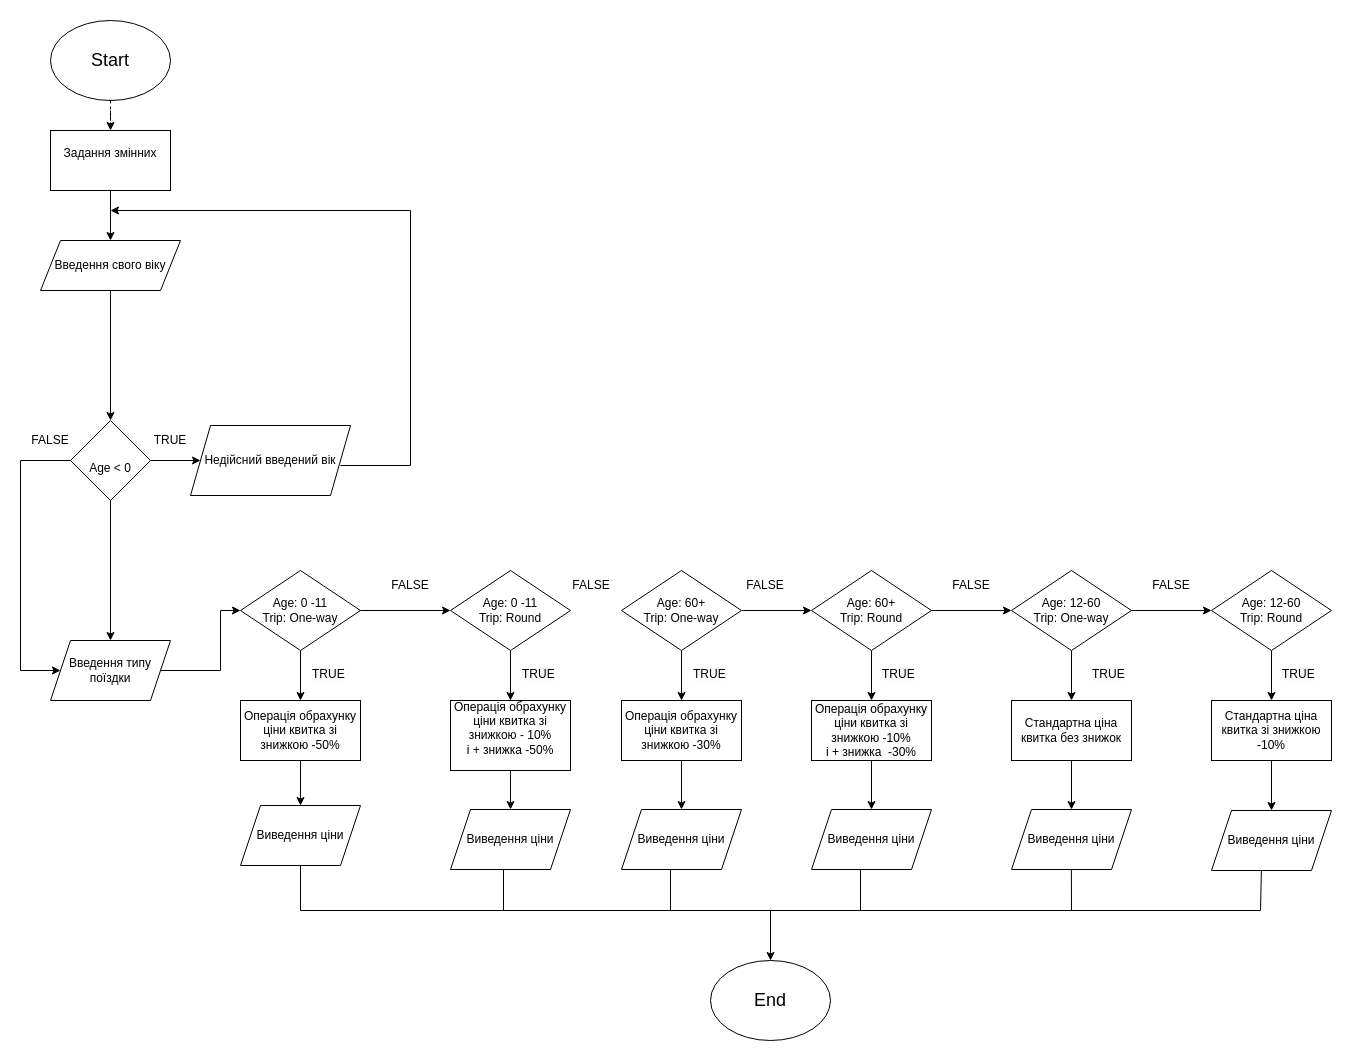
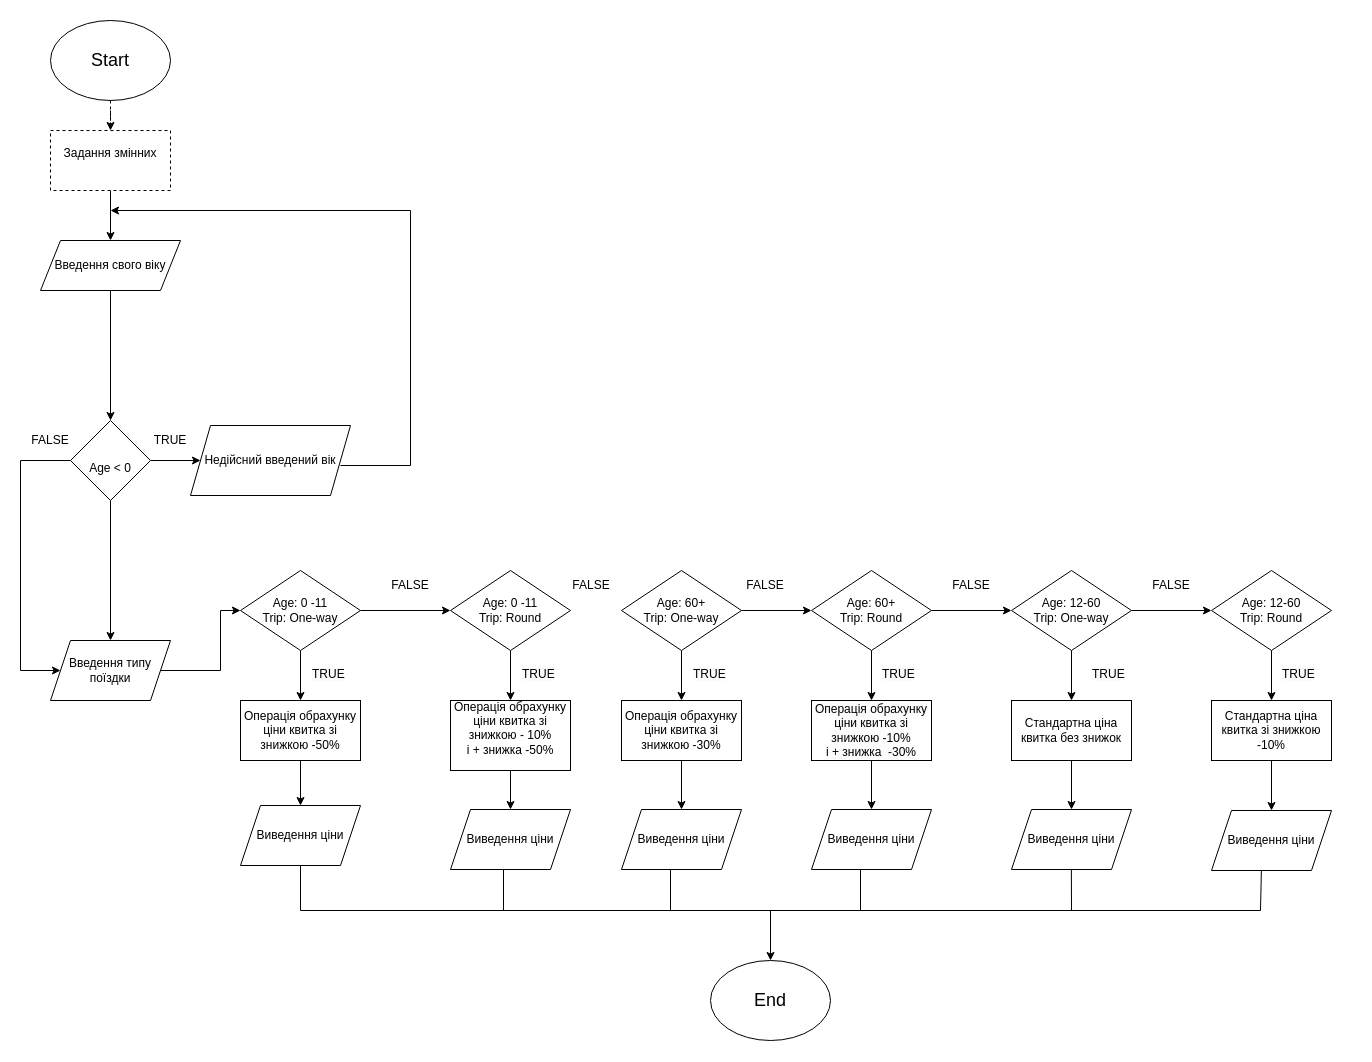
  <mxCell id="0" />
  <mxCell id="1" parent="0" />
  <mxCell id="2" value="" style="edgeStyle=orthogonalEdgeStyle;rounded=0;orthogonalLoop=1;jettySize=auto;html=1;dashed=1;" edge="1" parent="1" source="3" target="5"><mxGeometry relative="1" as="geometry" /></mxCell>
  <mxCell id="3" value="&lt;font style=&quot;font-size: 18px;&quot;&gt;Start&lt;/font&gt;" style="ellipse;whiteSpace=wrap;html=1;" vertex="1" parent="1"><mxGeometry x="50" y="20" width="120" height="80" as="geometry" /></mxCell>
  <mxCell id="4" value="" style="edgeStyle=orthogonalEdgeStyle;rounded=0;orthogonalLoop=1;jettySize=auto;html=1;" edge="1" parent="1" source="5" target="7"><mxGeometry relative="1" as="geometry" /></mxCell>
- <mxCell id="5" value="Задання змінних&lt;div&gt;&lt;br/&gt;&lt;/div&gt;" style="rounded=0;whiteSpace=wrap;html=1;" vertex="1" parent="1"><mxGeometry x="50" y="130" width="120" height="60" as="geometry" /></mxCell>
+ <mxCell id="5" value="Задання змінних&lt;div&gt;&lt;br/&gt;&lt;/div&gt;" style="rounded=0;whiteSpace=wrap;html=1;dashed=1;" vertex="1" parent="1"><mxGeometry x="50" y="130" width="120" height="60" as="geometry" /></mxCell>
  <mxCell id="6" value="" style="edgeStyle=orthogonalEdgeStyle;rounded=0;orthogonalLoop=1;jettySize=auto;html=1;entryX=0.5;entryY=0;entryDx=0;entryDy=0;" edge="1" parent="1" source="7" target="10"><mxGeometry relative="1" as="geometry"><mxPoint x="110.048" y="320.048" as="targetPoint" /></mxGeometry></mxCell>
  <mxCell id="7" value="Введення свого віку" style="shape=parallelogram;perimeter=parallelogramPerimeter;whiteSpace=wrap;html=1;fixedSize=1;rounded=0;" vertex="1" parent="1"><mxGeometry x="40" y="240" width="140" height="50" as="geometry" /></mxCell>
  <mxCell id="8" value="" style="edgeStyle=orthogonalEdgeStyle;rounded=0;orthogonalLoop=1;jettySize=auto;html=1;" edge="1" parent="1" source="10" target="11"><mxGeometry relative="1" as="geometry" /></mxCell>
  <mxCell id="9" value="" style="edgeStyle=orthogonalEdgeStyle;rounded=0;orthogonalLoop=1;jettySize=auto;html=1;" edge="1" parent="1" source="10" target="19"><mxGeometry relative="1" as="geometry" /></mxCell>
  <mxCell id="10" value="&lt;br&gt;Age &amp;lt; 0" style="rhombus;whiteSpace=wrap;html=1;" vertex="1" parent="1"><mxGeometry x="70" y="420" width="80" height="80" as="geometry" /></mxCell>
  <mxCell id="11" value="Недійсний введений вік" style="shape=parallelogram;perimeter=parallelogramPerimeter;whiteSpace=wrap;html=1;fixedSize=1;" vertex="1" parent="1"><mxGeometry x="190" y="425" width="160" height="70" as="geometry" /></mxCell>
  <mxCell id="12" value="TRUE" style="text;strokeColor=none;align=center;fillColor=none;html=1;verticalAlign=middle;whiteSpace=wrap;rounded=0;" vertex="1" parent="1"><mxGeometry x="140" y="425" width="60" height="30" as="geometry" /></mxCell>
  <mxCell id="13" value="" style="endArrow=none;html=1;rounded=0;" edge="1" parent="1"><mxGeometry width="50" height="50" relative="1" as="geometry"><mxPoint x="340" y="465" as="sourcePoint" /><mxPoint x="410" y="465" as="targetPoint" /></mxGeometry></mxCell>
  <mxCell id="14" value="" style="endArrow=none;html=1;rounded=0;" edge="1" parent="1"><mxGeometry width="50" height="50" relative="1" as="geometry"><mxPoint x="410" y="465" as="sourcePoint" /><mxPoint x="410" y="210" as="targetPoint" /></mxGeometry></mxCell>
  <mxCell id="15" value="" style="endArrow=classic;html=1;rounded=0;" edge="1" parent="1"><mxGeometry width="50" height="50" relative="1" as="geometry"><mxPoint x="410" y="210" as="sourcePoint" /><mxPoint x="110" y="210" as="targetPoint" /></mxGeometry></mxCell>
  <mxCell id="16" value="" style="endArrow=none;html=1;rounded=0;" edge="1" parent="1"><mxGeometry width="50" height="50" relative="1" as="geometry"><mxPoint x="20" y="460" as="sourcePoint" /><mxPoint x="70" y="460" as="targetPoint" /></mxGeometry></mxCell>
  <mxCell id="17" value="" style="endArrow=none;html=1;rounded=0;" edge="1" parent="1"><mxGeometry width="50" height="50" relative="1" as="geometry"><mxPoint x="20" y="670" as="sourcePoint" /><mxPoint x="20" y="460" as="targetPoint" /></mxGeometry></mxCell>
  <mxCell id="18" value="FALSE" style="text;strokeColor=none;align=center;fillColor=none;html=1;verticalAlign=middle;whiteSpace=wrap;rounded=0;" vertex="1" parent="1"><mxGeometry x="20" y="425" width="60" height="30" as="geometry" /></mxCell>
  <mxCell id="19" value="Введення типу поїздки" style="shape=parallelogram;perimeter=parallelogramPerimeter;whiteSpace=wrap;html=1;fixedSize=1;" vertex="1" parent="1"><mxGeometry x="50" y="640" width="120" height="60" as="geometry" /></mxCell>
  <mxCell id="20" value="" style="endArrow=classic;html=1;rounded=0;entryX=0;entryY=0.5;entryDx=0;entryDy=0;" edge="1" parent="1" target="19"><mxGeometry width="50" height="50" relative="1" as="geometry"><mxPoint x="20" y="670" as="sourcePoint" /><mxPoint x="70" y="620" as="targetPoint" /></mxGeometry></mxCell>
  <mxCell id="21" value="" style="edgeStyle=orthogonalEdgeStyle;rounded=0;orthogonalLoop=1;jettySize=auto;html=1;" edge="1" parent="1" source="23" target="25"><mxGeometry relative="1" as="geometry" /></mxCell>
  <mxCell id="22" value="" style="edgeStyle=orthogonalEdgeStyle;rounded=0;orthogonalLoop=1;jettySize=auto;html=1;" edge="1" parent="1" source="23" target="35"><mxGeometry relative="1" as="geometry" /></mxCell>
  <mxCell id="23" value="&lt;div&gt;Age: 0 -11&lt;/div&gt;&lt;div&gt;Trip: One-way&lt;/div&gt;" style="rhombus;whiteSpace=wrap;html=1;" vertex="1" parent="1"><mxGeometry x="240" y="570" width="120" height="80" as="geometry" /></mxCell>
  <mxCell id="24" value="" style="edgeStyle=orthogonalEdgeStyle;rounded=0;orthogonalLoop=1;jettySize=auto;html=1;" edge="1" parent="1" source="25" target="56"><mxGeometry relative="1" as="geometry" /></mxCell>
  <mxCell id="25" value="Операція обрахунку ціни квитка зі знижкою -50%" style="rounded=0;whiteSpace=wrap;html=1;" vertex="1" parent="1"><mxGeometry x="240" y="700" width="120" height="60" as="geometry" /></mxCell>
  <mxCell id="26" value="" style="edgeStyle=orthogonalEdgeStyle;rounded=0;orthogonalLoop=1;jettySize=auto;html=1;" edge="1" parent="1" source="28" target="33"><mxGeometry relative="1" as="geometry" /></mxCell>
  <mxCell id="27" value="" style="edgeStyle=orthogonalEdgeStyle;rounded=0;orthogonalLoop=1;jettySize=auto;html=1;" edge="1" parent="1" source="28" target="31"><mxGeometry relative="1" as="geometry" /></mxCell>
  <mxCell id="28" value="&lt;div&gt;Age: 60+&lt;/div&gt;&lt;div&gt;Trip: One-way&lt;/div&gt;" style="rhombus;whiteSpace=wrap;html=1;" vertex="1" parent="1"><mxGeometry x="621" y="570" width="120" height="80" as="geometry" /></mxCell>
  <mxCell id="29" value="" style="edgeStyle=orthogonalEdgeStyle;rounded=0;orthogonalLoop=1;jettySize=auto;html=1;" edge="1" parent="1" source="31" target="41"><mxGeometry relative="1" as="geometry" /></mxCell>
  <mxCell id="30" value="" style="edgeStyle=orthogonalEdgeStyle;rounded=0;orthogonalLoop=1;jettySize=auto;html=1;" edge="1" parent="1" source="31" target="44"><mxGeometry relative="1" as="geometry" /></mxCell>
  <mxCell id="31" value="&lt;div&gt;Age: 60+&lt;/div&gt;&lt;div&gt;Trip: Round&lt;/div&gt;" style="rhombus;whiteSpace=wrap;html=1;" vertex="1" parent="1"><mxGeometry x="811" y="570" width="120" height="80" as="geometry" /></mxCell>
  <mxCell id="32" value="" style="edgeStyle=orthogonalEdgeStyle;rounded=0;orthogonalLoop=1;jettySize=auto;html=1;" edge="1" parent="1" source="33" target="58"><mxGeometry relative="1" as="geometry" /></mxCell>
  <mxCell id="33" value="Операція обрахунку ціни квитка зі знижкою -30%" style="rounded=0;whiteSpace=wrap;html=1;" vertex="1" parent="1"><mxGeometry x="621" y="700" width="120" height="60" as="geometry" /></mxCell>
  <mxCell id="34" value="" style="edgeStyle=orthogonalEdgeStyle;rounded=0;orthogonalLoop=1;jettySize=auto;html=1;" edge="1" parent="1" source="35" target="37"><mxGeometry relative="1" as="geometry" /></mxCell>
  <mxCell id="35" value="&lt;div&gt;Age: 0 -11&lt;/div&gt;&lt;div&gt;Trip: Round&lt;/div&gt;" style="rhombus;whiteSpace=wrap;html=1;" vertex="1" parent="1"><mxGeometry x="450" y="570" width="120" height="80" as="geometry" /></mxCell>
  <mxCell id="36" value="" style="edgeStyle=orthogonalEdgeStyle;rounded=0;orthogonalLoop=1;jettySize=auto;html=1;" edge="1" parent="1" source="37" target="57"><mxGeometry relative="1" as="geometry" /></mxCell>
  <mxCell id="37" value="Операція обрахунку ціни квитка зі знижкою - 10%&lt;div&gt;і + знижка -50%&lt;br&gt;&lt;br&gt;&lt;/div&gt;" style="whiteSpace=wrap;html=1;" vertex="1" parent="1"><mxGeometry x="450" y="700" width="120" height="70" as="geometry" /></mxCell>
  <mxCell id="38" value="&lt;span style=&quot;color: rgb(0, 0, 0); font-family: Helvetica; font-size: 12px; font-style: normal; font-variant-ligatures: normal; font-variant-caps: normal; font-weight: 400; letter-spacing: normal; orphans: 2; text-align: center; text-indent: 0px; text-transform: none; widows: 2; word-spacing: 0px; -webkit-text-stroke-width: 0px; white-space: normal; background-color: rgb(251, 251, 251); text-decoration-thickness: initial; text-decoration-style: initial; text-decoration-color: initial; display: inline !important; float: none;&quot;&gt;TRUE&lt;/span&gt;" style="text;whiteSpace=wrap;html=1;" vertex="1" parent="1"><mxGeometry x="691" y="660" width="70" height="30" as="geometry" /></mxCell>
  <mxCell id="39" value="FALSE" style="text;strokeColor=none;align=center;fillColor=none;html=1;verticalAlign=middle;whiteSpace=wrap;rounded=0;" vertex="1" parent="1"><mxGeometry x="735" y="570" width="60" height="30" as="geometry" /></mxCell>
  <mxCell id="40" value="" style="edgeStyle=orthogonalEdgeStyle;rounded=0;orthogonalLoop=1;jettySize=auto;html=1;" edge="1" parent="1" source="41" target="59"><mxGeometry relative="1" as="geometry" /></mxCell>
  <mxCell id="41" value="&lt;br&gt;&lt;span style=&quot;color: rgb(0, 0, 0); font-family: Helvetica; font-size: 12px; font-style: normal; font-variant-ligatures: normal; font-variant-caps: normal; font-weight: 400; letter-spacing: normal; orphans: 2; text-align: center; text-indent: 0px; text-transform: none; widows: 2; word-spacing: 0px; -webkit-text-stroke-width: 0px; white-space: normal; background-color: rgb(251, 251, 251); text-decoration-thickness: initial; text-decoration-style: initial; text-decoration-color: initial; display: inline !important; float: none;&quot;&gt;Операція обрахунку ціни квитка зі знижкою -10%&lt;/span&gt;&lt;div&gt;&lt;span style=&quot;color: rgb(0, 0, 0); font-family: Helvetica; font-size: 12px; font-style: normal; font-variant-ligatures: normal; font-variant-caps: normal; font-weight: 400; letter-spacing: normal; orphans: 2; text-align: center; text-indent: 0px; text-transform: none; widows: 2; word-spacing: 0px; -webkit-text-stroke-width: 0px; white-space: normal; background-color: rgb(251, 251, 251); text-decoration-thickness: initial; text-decoration-style: initial; text-decoration-color: initial; display: inline !important; float: none;&quot;&gt;і + знижка&amp;nbsp; -30%&lt;br&gt;&lt;/span&gt;&lt;div&gt;&lt;br&gt;&lt;/div&gt;&lt;/div&gt;" style="whiteSpace=wrap;html=1;" vertex="1" parent="1"><mxGeometry x="811" y="700" width="120" height="60" as="geometry" /></mxCell>
  <mxCell id="42" value="" style="edgeStyle=orthogonalEdgeStyle;rounded=0;orthogonalLoop=1;jettySize=auto;html=1;" edge="1" parent="1" source="44" target="47"><mxGeometry relative="1" as="geometry" /></mxCell>
  <mxCell id="43" value="" style="edgeStyle=orthogonalEdgeStyle;rounded=0;orthogonalLoop=1;jettySize=auto;html=1;" edge="1" parent="1" source="44" target="49"><mxGeometry relative="1" as="geometry" /></mxCell>
  <mxCell id="44" value="&lt;div&gt;Age: 12-60&lt;/div&gt;&lt;div&gt;Trip: One-way&lt;/div&gt;" style="rhombus;whiteSpace=wrap;html=1;" vertex="1" parent="1"><mxGeometry x="1011" y="570" width="120" height="80" as="geometry" /></mxCell>
  <mxCell id="45" value="FALSE" style="text;strokeColor=none;align=center;fillColor=none;html=1;verticalAlign=middle;whiteSpace=wrap;rounded=0;" vertex="1" parent="1"><mxGeometry x="941" y="570" width="60" height="30" as="geometry" /></mxCell>
  <mxCell id="46" value="" style="edgeStyle=orthogonalEdgeStyle;rounded=0;orthogonalLoop=1;jettySize=auto;html=1;" edge="1" parent="1" source="47" target="60"><mxGeometry relative="1" as="geometry" /></mxCell>
  <mxCell id="47" value="Стандартна ціна квитка без знижок" style="whiteSpace=wrap;html=1;" vertex="1" parent="1"><mxGeometry x="1011" y="700" width="120" height="60" as="geometry" /></mxCell>
  <mxCell id="48" value="" style="edgeStyle=orthogonalEdgeStyle;rounded=0;orthogonalLoop=1;jettySize=auto;html=1;" edge="1" parent="1" source="49" target="51"><mxGeometry relative="1" as="geometry" /></mxCell>
  <mxCell id="49" value="&lt;div&gt;Age: 12-60&lt;/div&gt;&lt;div&gt;Trip: Round&lt;/div&gt;" style="rhombus;whiteSpace=wrap;html=1;" vertex="1" parent="1"><mxGeometry x="1211" y="570" width="120" height="80" as="geometry" /></mxCell>
  <mxCell id="50" value="" style="edgeStyle=orthogonalEdgeStyle;rounded=0;orthogonalLoop=1;jettySize=auto;html=1;" edge="1" parent="1" source="51" target="61"><mxGeometry relative="1" as="geometry" /></mxCell>
  <mxCell id="51" value="Стандартна ціна квитка зі знижкою -10%" style="whiteSpace=wrap;html=1;" vertex="1" parent="1"><mxGeometry x="1211" y="700" width="120" height="60" as="geometry" /></mxCell>
  <mxCell id="52" value="FALSE" style="text;strokeColor=none;align=center;fillColor=none;html=1;verticalAlign=middle;whiteSpace=wrap;rounded=0;" vertex="1" parent="1"><mxGeometry x="1141" y="570" width="60" height="30" as="geometry" /></mxCell>
  <mxCell id="53" value="&lt;span style=&quot;color: rgb(0, 0, 0); font-family: Helvetica; font-size: 12px; font-style: normal; font-variant-ligatures: normal; font-variant-caps: normal; font-weight: 400; letter-spacing: normal; orphans: 2; text-align: center; text-indent: 0px; text-transform: none; widows: 2; word-spacing: 0px; -webkit-text-stroke-width: 0px; white-space: normal; background-color: rgb(251, 251, 251); text-decoration-thickness: initial; text-decoration-style: initial; text-decoration-color: initial; display: inline !important; float: none;&quot;&gt;TRUE&lt;/span&gt;" style="text;whiteSpace=wrap;html=1;" vertex="1" parent="1"><mxGeometry x="880" y="660" width="70" height="30" as="geometry" /></mxCell>
  <mxCell id="54" value="&lt;span style=&quot;color: rgb(0, 0, 0); font-family: Helvetica; font-size: 12px; font-style: normal; font-variant-ligatures: normal; font-variant-caps: normal; font-weight: 400; letter-spacing: normal; orphans: 2; text-align: center; text-indent: 0px; text-transform: none; widows: 2; word-spacing: 0px; -webkit-text-stroke-width: 0px; white-space: normal; background-color: rgb(251, 251, 251); text-decoration-thickness: initial; text-decoration-style: initial; text-decoration-color: initial; display: inline !important; float: none;&quot;&gt;TRUE&lt;/span&gt;" style="text;whiteSpace=wrap;html=1;" vertex="1" parent="1"><mxGeometry x="1090" y="660" width="70" height="30" as="geometry" /></mxCell>
  <mxCell id="55" value="&lt;span style=&quot;color: rgb(0, 0, 0); font-family: Helvetica; font-size: 12px; font-style: normal; font-variant-ligatures: normal; font-variant-caps: normal; font-weight: 400; letter-spacing: normal; orphans: 2; text-align: center; text-indent: 0px; text-transform: none; widows: 2; word-spacing: 0px; -webkit-text-stroke-width: 0px; white-space: normal; background-color: rgb(251, 251, 251); text-decoration-thickness: initial; text-decoration-style: initial; text-decoration-color: initial; display: inline !important; float: none;&quot;&gt;TRUE&lt;/span&gt;" style="text;whiteSpace=wrap;html=1;" vertex="1" parent="1"><mxGeometry x="1280" y="660" width="70" height="30" as="geometry" /></mxCell>
  <mxCell id="56" value="Виведення ціни" style="shape=parallelogram;perimeter=parallelogramPerimeter;whiteSpace=wrap;html=1;fixedSize=1;rounded=0;" vertex="1" parent="1"><mxGeometry x="240" y="805" width="120" height="60" as="geometry" /></mxCell>
  <mxCell id="57" value="Виведення ціни" style="shape=parallelogram;perimeter=parallelogramPerimeter;whiteSpace=wrap;html=1;fixedSize=1;rounded=0;" vertex="1" parent="1"><mxGeometry x="450" y="809" width="120" height="60" as="geometry" /></mxCell>
  <mxCell id="58" value="Виведення ціни" style="shape=parallelogram;perimeter=parallelogramPerimeter;whiteSpace=wrap;html=1;fixedSize=1;rounded=0;" vertex="1" parent="1"><mxGeometry x="621" y="809" width="120" height="60" as="geometry" /></mxCell>
  <mxCell id="59" value="Виведення ціни" style="shape=parallelogram;perimeter=parallelogramPerimeter;whiteSpace=wrap;html=1;fixedSize=1;rounded=0;" vertex="1" parent="1"><mxGeometry x="811" y="809" width="120" height="60" as="geometry" /></mxCell>
  <mxCell id="60" value="Виведення ціни" style="shape=parallelogram;perimeter=parallelogramPerimeter;whiteSpace=wrap;html=1;fixedSize=1;rounded=0;" vertex="1" parent="1"><mxGeometry x="1011" y="809" width="120" height="60" as="geometry" /></mxCell>
  <mxCell id="61" value="Виведення ціни" style="shape=parallelogram;perimeter=parallelogramPerimeter;whiteSpace=wrap;html=1;fixedSize=1;rounded=0;" vertex="1" parent="1"><mxGeometry x="1211" y="810" width="120" height="60" as="geometry" /></mxCell>
  <mxCell id="62" value="FALSE" style="text;strokeColor=none;align=center;fillColor=none;html=1;verticalAlign=middle;whiteSpace=wrap;rounded=0;" vertex="1" parent="1"><mxGeometry x="380" y="570" width="60" height="30" as="geometry" /></mxCell>
  <mxCell id="63" value="FALSE" style="text;strokeColor=none;align=center;fillColor=none;html=1;verticalAlign=middle;whiteSpace=wrap;rounded=0;" vertex="1" parent="1"><mxGeometry x="561" y="570" width="60" height="30" as="geometry" /></mxCell>
  <mxCell id="64" value="&lt;span style=&quot;color: rgb(0, 0, 0); font-family: Helvetica; font-size: 12px; font-style: normal; font-variant-ligatures: normal; font-variant-caps: normal; font-weight: 400; letter-spacing: normal; orphans: 2; text-align: center; text-indent: 0px; text-transform: none; widows: 2; word-spacing: 0px; -webkit-text-stroke-width: 0px; white-space: normal; background-color: rgb(251, 251, 251); text-decoration-thickness: initial; text-decoration-style: initial; text-decoration-color: initial; display: inline !important; float: none;&quot;&gt;TRUE&lt;/span&gt;" style="text;whiteSpace=wrap;html=1;" vertex="1" parent="1"><mxGeometry x="310" y="660" width="70" height="30" as="geometry" /></mxCell>
  <mxCell id="65" value="&lt;span style=&quot;color: rgb(0, 0, 0); font-family: Helvetica; font-size: 12px; font-style: normal; font-variant-ligatures: normal; font-variant-caps: normal; font-weight: 400; letter-spacing: normal; orphans: 2; text-align: center; text-indent: 0px; text-transform: none; widows: 2; word-spacing: 0px; -webkit-text-stroke-width: 0px; white-space: normal; background-color: rgb(251, 251, 251); text-decoration-thickness: initial; text-decoration-style: initial; text-decoration-color: initial; display: inline !important; float: none;&quot;&gt;TRUE&lt;/span&gt;" style="text;whiteSpace=wrap;html=1;" vertex="1" parent="1"><mxGeometry x="520" y="660" width="70" height="30" as="geometry" /></mxCell>
  <mxCell id="66" value="" style="endArrow=none;html=1;rounded=0;" edge="1" parent="1"><mxGeometry width="50" height="50" relative="1" as="geometry"><mxPoint x="300" y="910" as="sourcePoint" /><mxPoint x="300" y="865" as="targetPoint" /></mxGeometry></mxCell>
  <mxCell id="67" value="" style="endArrow=none;html=1;rounded=0;" edge="1" parent="1"><mxGeometry width="50" height="50" relative="1" as="geometry"><mxPoint x="503" y="910" as="sourcePoint" /><mxPoint x="503" y="869" as="targetPoint" /></mxGeometry></mxCell>
  <mxCell id="68" value="" style="endArrow=none;html=1;rounded=0;" edge="1" parent="1"><mxGeometry width="50" height="50" relative="1" as="geometry"><mxPoint x="670" y="910" as="sourcePoint" /><mxPoint x="670" y="869" as="targetPoint" /></mxGeometry></mxCell>
  <mxCell id="69" value="" style="endArrow=none;html=1;rounded=0;" edge="1" parent="1"><mxGeometry width="50" height="50" relative="1" as="geometry"><mxPoint x="860" y="910" as="sourcePoint" /><mxPoint x="860" y="869" as="targetPoint" /></mxGeometry></mxCell>
  <mxCell id="70" value="" style="endArrow=none;html=1;rounded=0;" edge="1" parent="1"><mxGeometry width="50" height="50" relative="1" as="geometry"><mxPoint x="1071" y="910" as="sourcePoint" /><mxPoint x="1070.87" y="869" as="targetPoint" /></mxGeometry></mxCell>
  <mxCell id="71" value="" style="endArrow=none;html=1;rounded=0;" edge="1" parent="1"><mxGeometry width="50" height="50" relative="1" as="geometry"><mxPoint x="300" y="910" as="sourcePoint" /><mxPoint x="1260" y="910" as="targetPoint" /></mxGeometry></mxCell>
  <mxCell id="72" value="" style="endArrow=none;html=1;rounded=0;" edge="1" parent="1"><mxGeometry width="50" height="50" relative="1" as="geometry"><mxPoint x="1260" y="910" as="sourcePoint" /><mxPoint x="1260.89" y="870" as="targetPoint" /></mxGeometry></mxCell>
  <mxCell id="73" value="&lt;font style=&quot;font-size: 18px;&quot;&gt;End&lt;/font&gt;" style="ellipse;whiteSpace=wrap;html=1;" vertex="1" parent="1"><mxGeometry x="710" y="960" width="120" height="80" as="geometry" /></mxCell>
  <mxCell id="74" value="" style="endArrow=classic;html=1;rounded=0;entryX=0.5;entryY=0;entryDx=0;entryDy=0;" edge="1" parent="1" target="73"><mxGeometry width="50" height="50" relative="1" as="geometry"><mxPoint x="770" y="910" as="sourcePoint" /><mxPoint x="850" y="900" as="targetPoint" /></mxGeometry></mxCell>
  <mxCell id="75" value="" style="endArrow=none;html=1;rounded=0;" edge="1" parent="1"><mxGeometry width="50" height="50" relative="1" as="geometry"><mxPoint x="160" y="670" as="sourcePoint" /><mxPoint x="220" y="670" as="targetPoint" /></mxGeometry></mxCell>
  <mxCell id="76" value="" style="endArrow=none;html=1;rounded=0;" edge="1" parent="1"><mxGeometry width="50" height="50" relative="1" as="geometry"><mxPoint x="220" y="670" as="sourcePoint" /><mxPoint x="220" y="610" as="targetPoint" /></mxGeometry></mxCell>
  <mxCell id="77" value="" style="endArrow=classic;html=1;rounded=0;entryX=0;entryY=0.5;entryDx=0;entryDy=0;" edge="1" parent="1" target="23"><mxGeometry width="50" height="50" relative="1" as="geometry"><mxPoint x="220" y="610" as="sourcePoint" /><mxPoint x="270" y="560" as="targetPoint" /></mxGeometry></mxCell>
